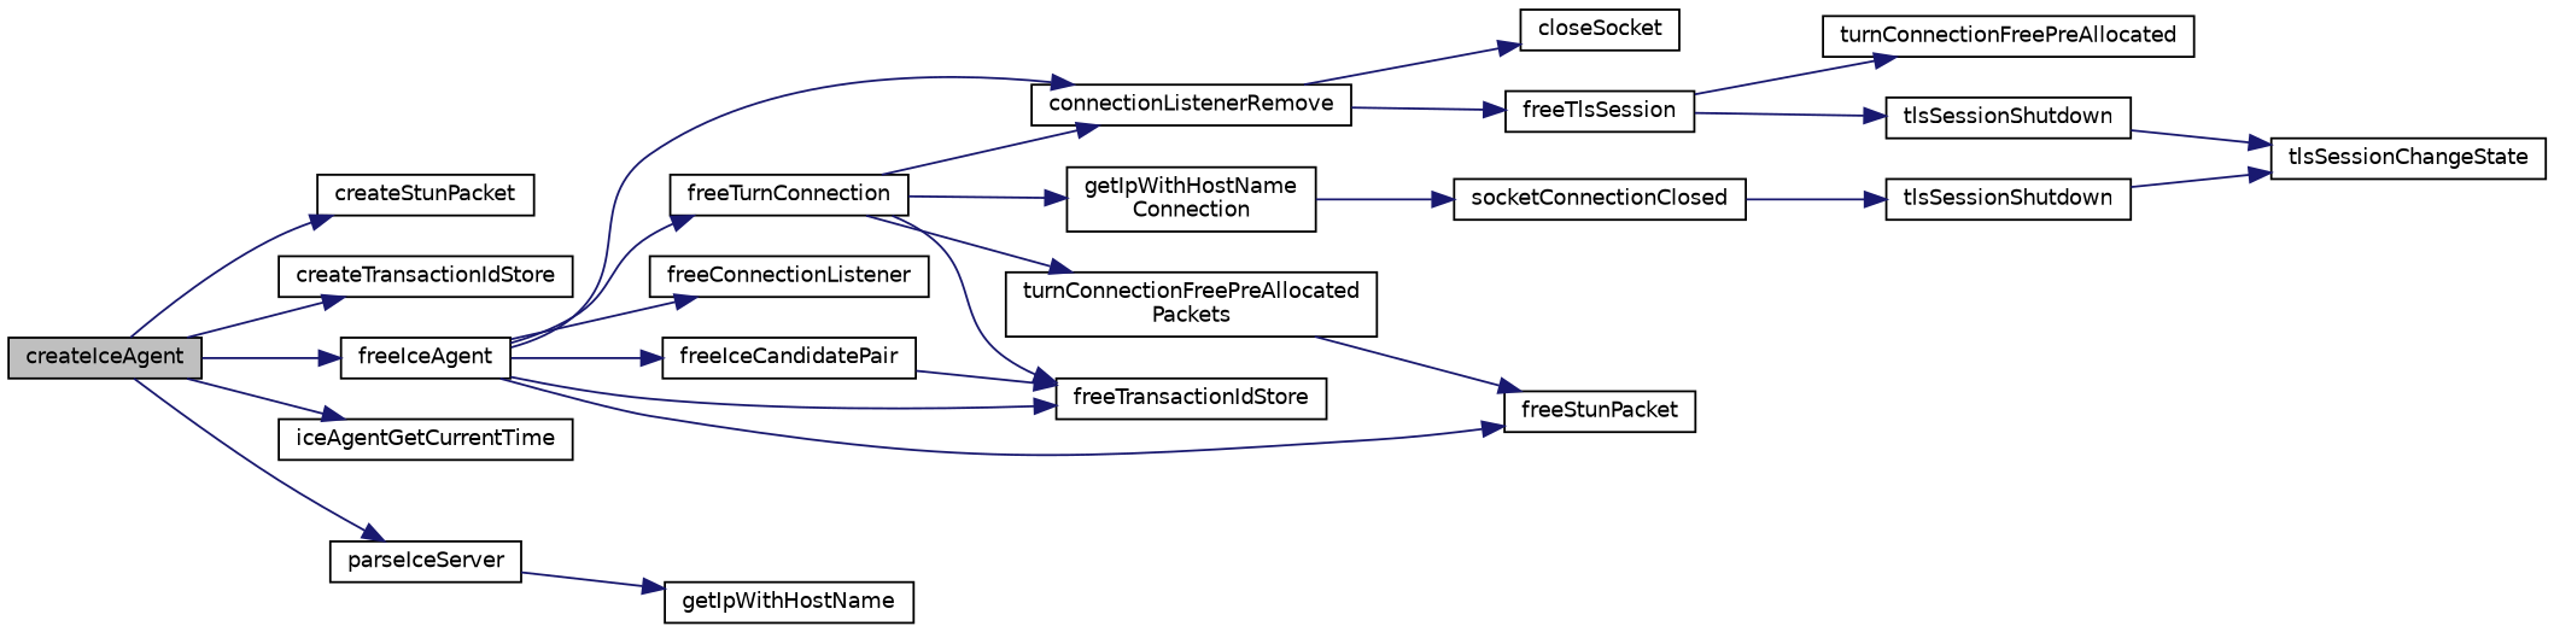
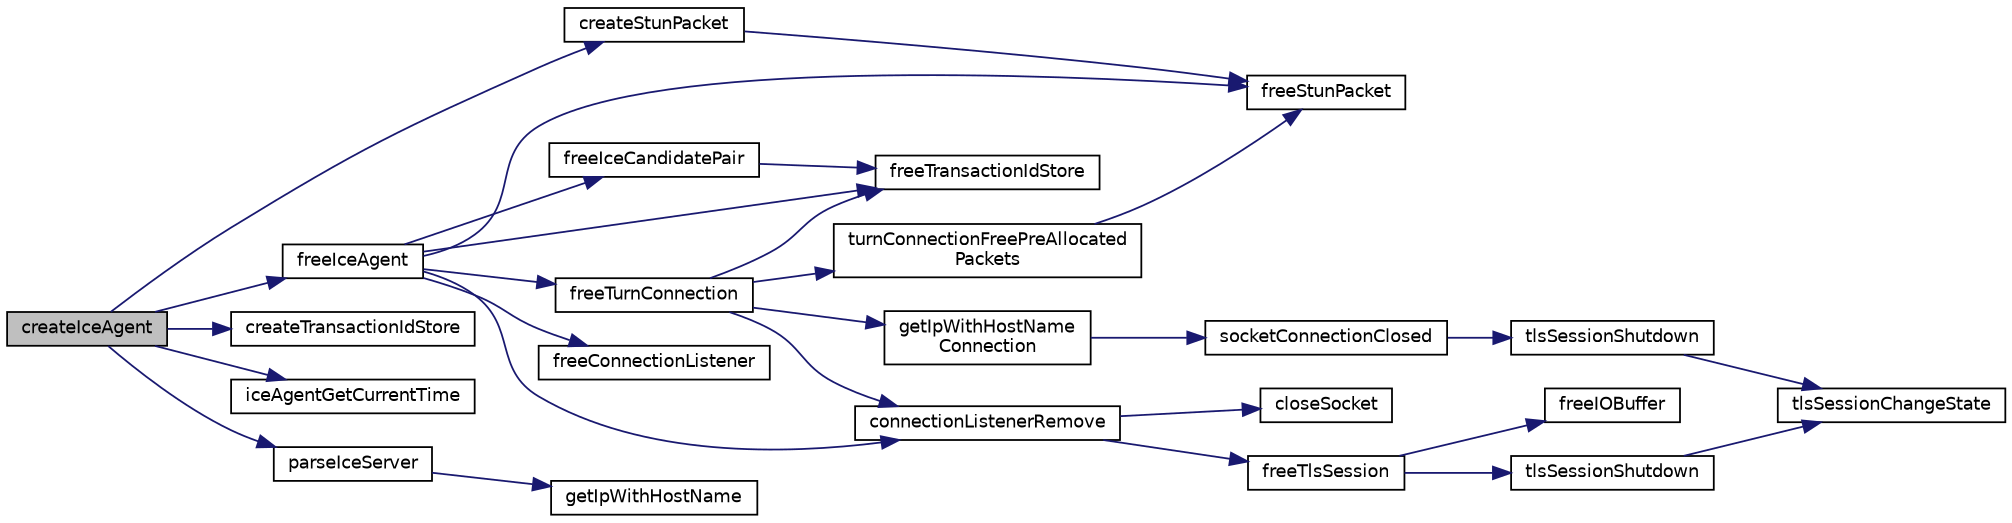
  digraph {
    rankdir=LR
    node [color=black fillcolor=white fontname=Helvetica fontsize=10 shape=record style=filled]
    edge [color=midnightblue fontname=Helvetica fontsize=10 labelfontname=Helvetica labelfontsize=10 style=solid]
    n1 [fillcolor=grey75 fontcolor=black height=0.2 label=createIceAgent width=0.4]
    n2 [height=0.2 label=createStunPacket width=0.4]
    n3 [height=0.2 label=createTransactionIdStore width=0.4]
    n4 [height=0.2 label=freeIceAgent width=0.4]
    n5 [height=0.2 label=iceAgentGetCurrentTime width=0.4]
    n6 [height=0.2 label=parseIceServer width=0.4]
    n7 [height=0.2 label=freeStunPacket width=0.4]
    n8 [height=0.2 label=freeConnectionListener width=0.4]
    n9 [height=0.2 label=freeIceCandidatePair width=0.4]
    n10 [height=0.2 label=freeTransactionIdStore width=0.4]
    n11 [height=0.2 label=connectionListenerRemove width=0.4]
    n12 [height=0.2 label=freeTurnConnection width=0.4]
    n13 [height=0.2 label=getIpWithHostName width=0.4]
    n14 [height=0.2 label=closeSocket width=0.4]
    n15 [height=0.2 label=freeTlsSession width=0.4]
    n16 [height=0.2 label="getIpWithHostName\lConnection" width=0.4]
    n17 [height=0.2 label="turnConnectionFreePreAllocated\lPackets" width=0.4]
-   n18 [height=0.2 label=turnConnectionFreePreAllocated width=0.4]
+   n18 [height=0.2 label=freeIOBuffer width=0.4]
    n19 [height=0.2 label=tlsSessionShutdown width=0.4]
    n20 [height=0.2 label=tlsSessionChangeState width=0.4]
    n21 [height=0.2 label=socketConnectionClosed width=0.4]
    n22 [height=0.2 label=tlsSessionShutdown width=0.4]
    n1 -> n2
    n1 -> n3
    n1 -> n4
    n1 -> n5
    n1 -> n6
+   n2 -> n7
    n4 -> n7
    n4 -> n8
    n4 -> n9
    n4 -> n10
    n4 -> n11
    n4 -> n12
    n6 -> n13
    n9 -> n10
    n11 -> n14
    n11 -> n15
    n12 -> n10
    n12 -> n11
    n12 -> n16
    n12 -> n17
    n15 -> n18
    n15 -> n19
    n16 -> n21
    n17 -> n7
    n19 -> n20
    n21 -> n22
    n22 -> n20
  }
